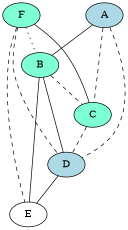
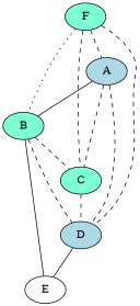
  graph {
    node [fillcolor=aquamarine style=filled]
    edge [style=dashed]
    A [fillcolor=lightblue]
    B
    C
    D [fillcolor=lightblue]
    E [fillcolor=white]
    F
    A -- B [style=solid]
    A -- C
    A -- D
    B -- C
-   B -- D [style=solid]
+   B -- D
    B -- E [style=solid]
    C -- D
    D -- E [style=solid]
    F -- B [style=dotted]
-   F -- C [style=solid]
+   F -- C
    F -- D
-   F -- E
+   F -- A
  }
